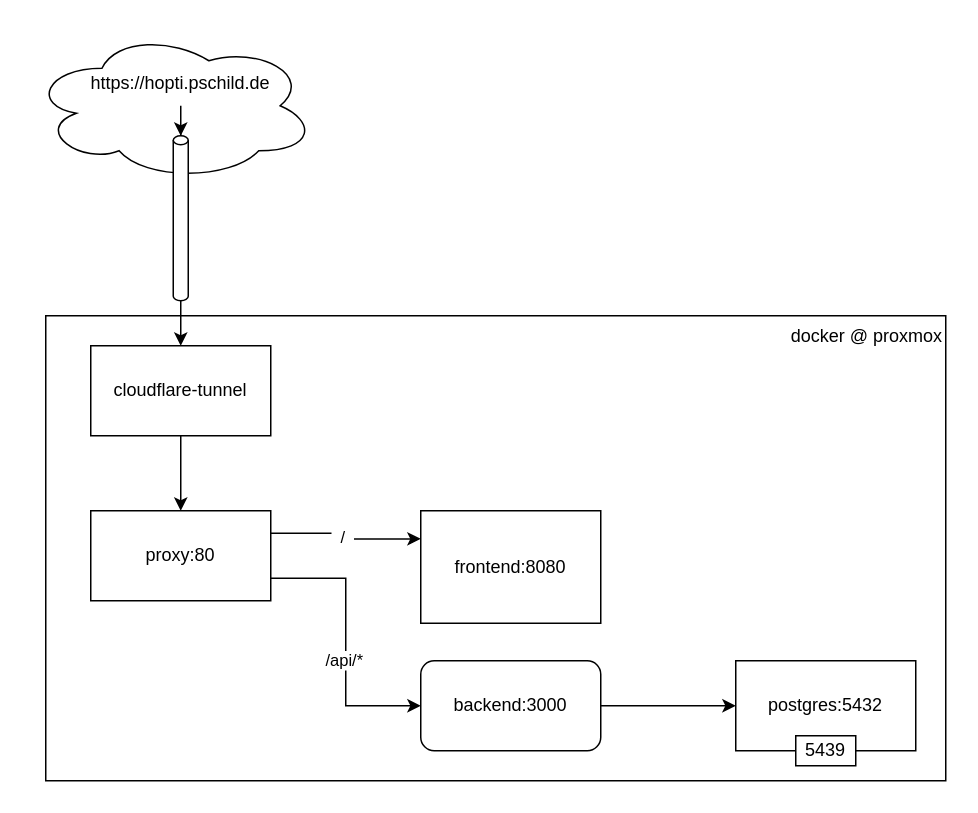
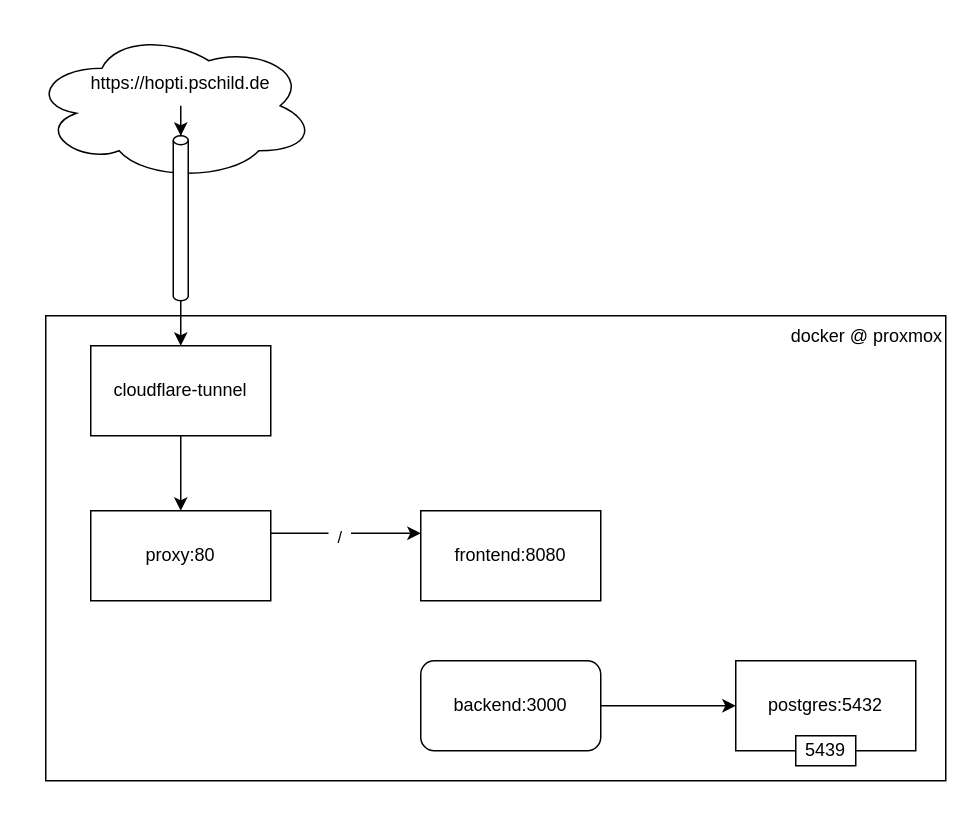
  <mxCell id="0" />
  <mxCell id="1" parent="0" />
  <mxCell id="2" value="" style="ellipse;shape=cloud;whiteSpace=wrap;html=1;" parent="1" vertex="1"><mxGeometry x="20" width="190" height="100" as="geometry" y="20" /></mxCell>
  <mxCell id="3" value="docker @ proxmox" style="whiteSpace=wrap;html=1;align=right;verticalAlign=top;" parent="1" vertex="1"><mxGeometry x="30" y="210" width="600" height="310" as="geometry" /></mxCell>
- <mxCell id="4" value="&lt;span style=&quot;text-align: right;&quot;&gt;frontend:8080&lt;/span&gt;" style="whiteSpace=wrap;html=1;" parent="1" vertex="1"><mxGeometry x="280" y="340" width="120" height="75" as="geometry" /></mxCell>
- <mxCell id="5" style="edgeStyle=orthogonalEdgeStyle;rounded=0;orthogonalLoop=1;jettySize=auto;html=1;exitX=1;exitY=0.75;exitDx=0;exitDy=0;entryX=0;entryY=0.5;entryDx=0;entryDy=0;" parent="1" source="9" target="11" edge="1"><mxGeometry relative="1" as="geometry" /></mxCell>
- <mxCell id="6" value="&amp;nbsp; /api/*&amp;nbsp;&amp;nbsp;" style="edgeLabel;html=1;align=center;verticalAlign=middle;resizable=0;points=[];" parent="5" vertex="1" connectable="0"><mxGeometry x="0.124" y="-2" relative="1" as="geometry"><mxPoint as="offset" /></mxGeometry></mxCell>
+ <mxCell id="4" value="&lt;span style=&quot;text-align: right;&quot;&gt;frontend:8080&lt;/span&gt;" style="whiteSpace=wrap;html=1;" parent="1" vertex="1"><mxGeometry x="280" y="340" width="120" height="60" as="geometry" /></mxCell>
  <mxCell id="7" style="edgeStyle=orthogonalEdgeStyle;rounded=0;orthogonalLoop=1;jettySize=auto;html=1;exitX=1;exitY=0.25;exitDx=0;exitDy=0;entryX=0;entryY=0.25;entryDx=0;entryDy=0;" parent="1" source="9" target="4" edge="1"><mxGeometry relative="1" as="geometry" /></mxCell>
  <mxCell id="8" value="&amp;nbsp; /&amp;nbsp;&amp;nbsp;" style="edgeLabel;html=1;align=center;verticalAlign=middle;resizable=0;points=[];" parent="7" vertex="1" connectable="0"><mxGeometry x="-0.1" y="-2" relative="1" as="geometry"><mxPoint as="offset" /></mxGeometry></mxCell>
  <mxCell id="9" value="&lt;span style=&quot;text-align: right;&quot;&gt;proxy:80&lt;/span&gt;" style="whiteSpace=wrap;html=1;" parent="1" vertex="1"><mxGeometry x="60" y="340" width="120" height="60" as="geometry" /></mxCell>
  <mxCell id="10" style="edgeStyle=orthogonalEdgeStyle;rounded=0;orthogonalLoop=1;jettySize=auto;html=1;exitX=1;exitY=0.5;exitDx=0;exitDy=0;entryX=0;entryY=0.5;entryDx=0;entryDy=0;" parent="1" source="11" target="12" edge="1"><mxGeometry relative="1" as="geometry" /></mxCell>
  <mxCell id="11" value="&lt;span style=&quot;text-align: right;&quot;&gt;backend:3000&lt;/span&gt;" style="whiteSpace=wrap;html=1;rounded=1;" parent="1" vertex="1"><mxGeometry x="280" y="440" width="120" height="60" as="geometry" /></mxCell>
  <mxCell id="12" value="&lt;span style=&quot;text-align: right;&quot;&gt;postgres:5432&lt;/span&gt;" style="whiteSpace=wrap;html=1;" parent="1" vertex="1"><mxGeometry x="490" y="440" width="120" height="60" as="geometry" /></mxCell>
  <mxCell id="13" value="5439" style="whiteSpace=wrap;html=1;" parent="1" vertex="1"><mxGeometry x="530" y="490" width="40" height="20" as="geometry" /></mxCell>
  <mxCell id="14" value="https://hopti.pschild.de" style="text;strokeColor=none;align=center;fillColor=none;html=1;verticalAlign=middle;whiteSpace=wrap;rounded=0;" parent="1" vertex="1"><mxGeometry x="90" y="40" width="60" height="30" as="geometry" /></mxCell>
  <mxCell id="15" style="edgeStyle=orthogonalEdgeStyle;rounded=0;orthogonalLoop=1;jettySize=auto;html=1;exitX=0.5;exitY=1;exitDx=0;exitDy=0;exitPerimeter=0;" parent="1" source="16" target="18" edge="1"><mxGeometry relative="1" as="geometry" /></mxCell>
  <mxCell id="16" value="" style="shape=cylinder3;whiteSpace=wrap;html=1;boundedLbl=1;backgroundOutline=1;size=3;" parent="1" vertex="1"><mxGeometry x="115" y="90" width="10" height="110" as="geometry" /></mxCell>
  <mxCell id="17" style="edgeStyle=orthogonalEdgeStyle;rounded=0;orthogonalLoop=1;jettySize=auto;html=1;exitX=0.5;exitY=1;exitDx=0;exitDy=0;entryX=0.5;entryY=0;entryDx=0;entryDy=0;" parent="1" source="18" target="9" edge="1"><mxGeometry relative="1" as="geometry" /></mxCell>
  <mxCell id="18" value="&lt;span style=&quot;text-align: right;&quot;&gt;cloudflare-tunnel&lt;/span&gt;" style="whiteSpace=wrap;html=1;" parent="1" vertex="1"><mxGeometry x="60" y="230" width="120" height="60" as="geometry" /></mxCell>
  <mxCell id="19" style="edgeStyle=orthogonalEdgeStyle;rounded=0;orthogonalLoop=1;jettySize=auto;html=1;entryX=0.5;entryY=0;entryDx=0;entryDy=0;entryPerimeter=0;" parent="1" source="14" target="16" edge="1"><mxGeometry relative="1" as="geometry" /></mxCell>
